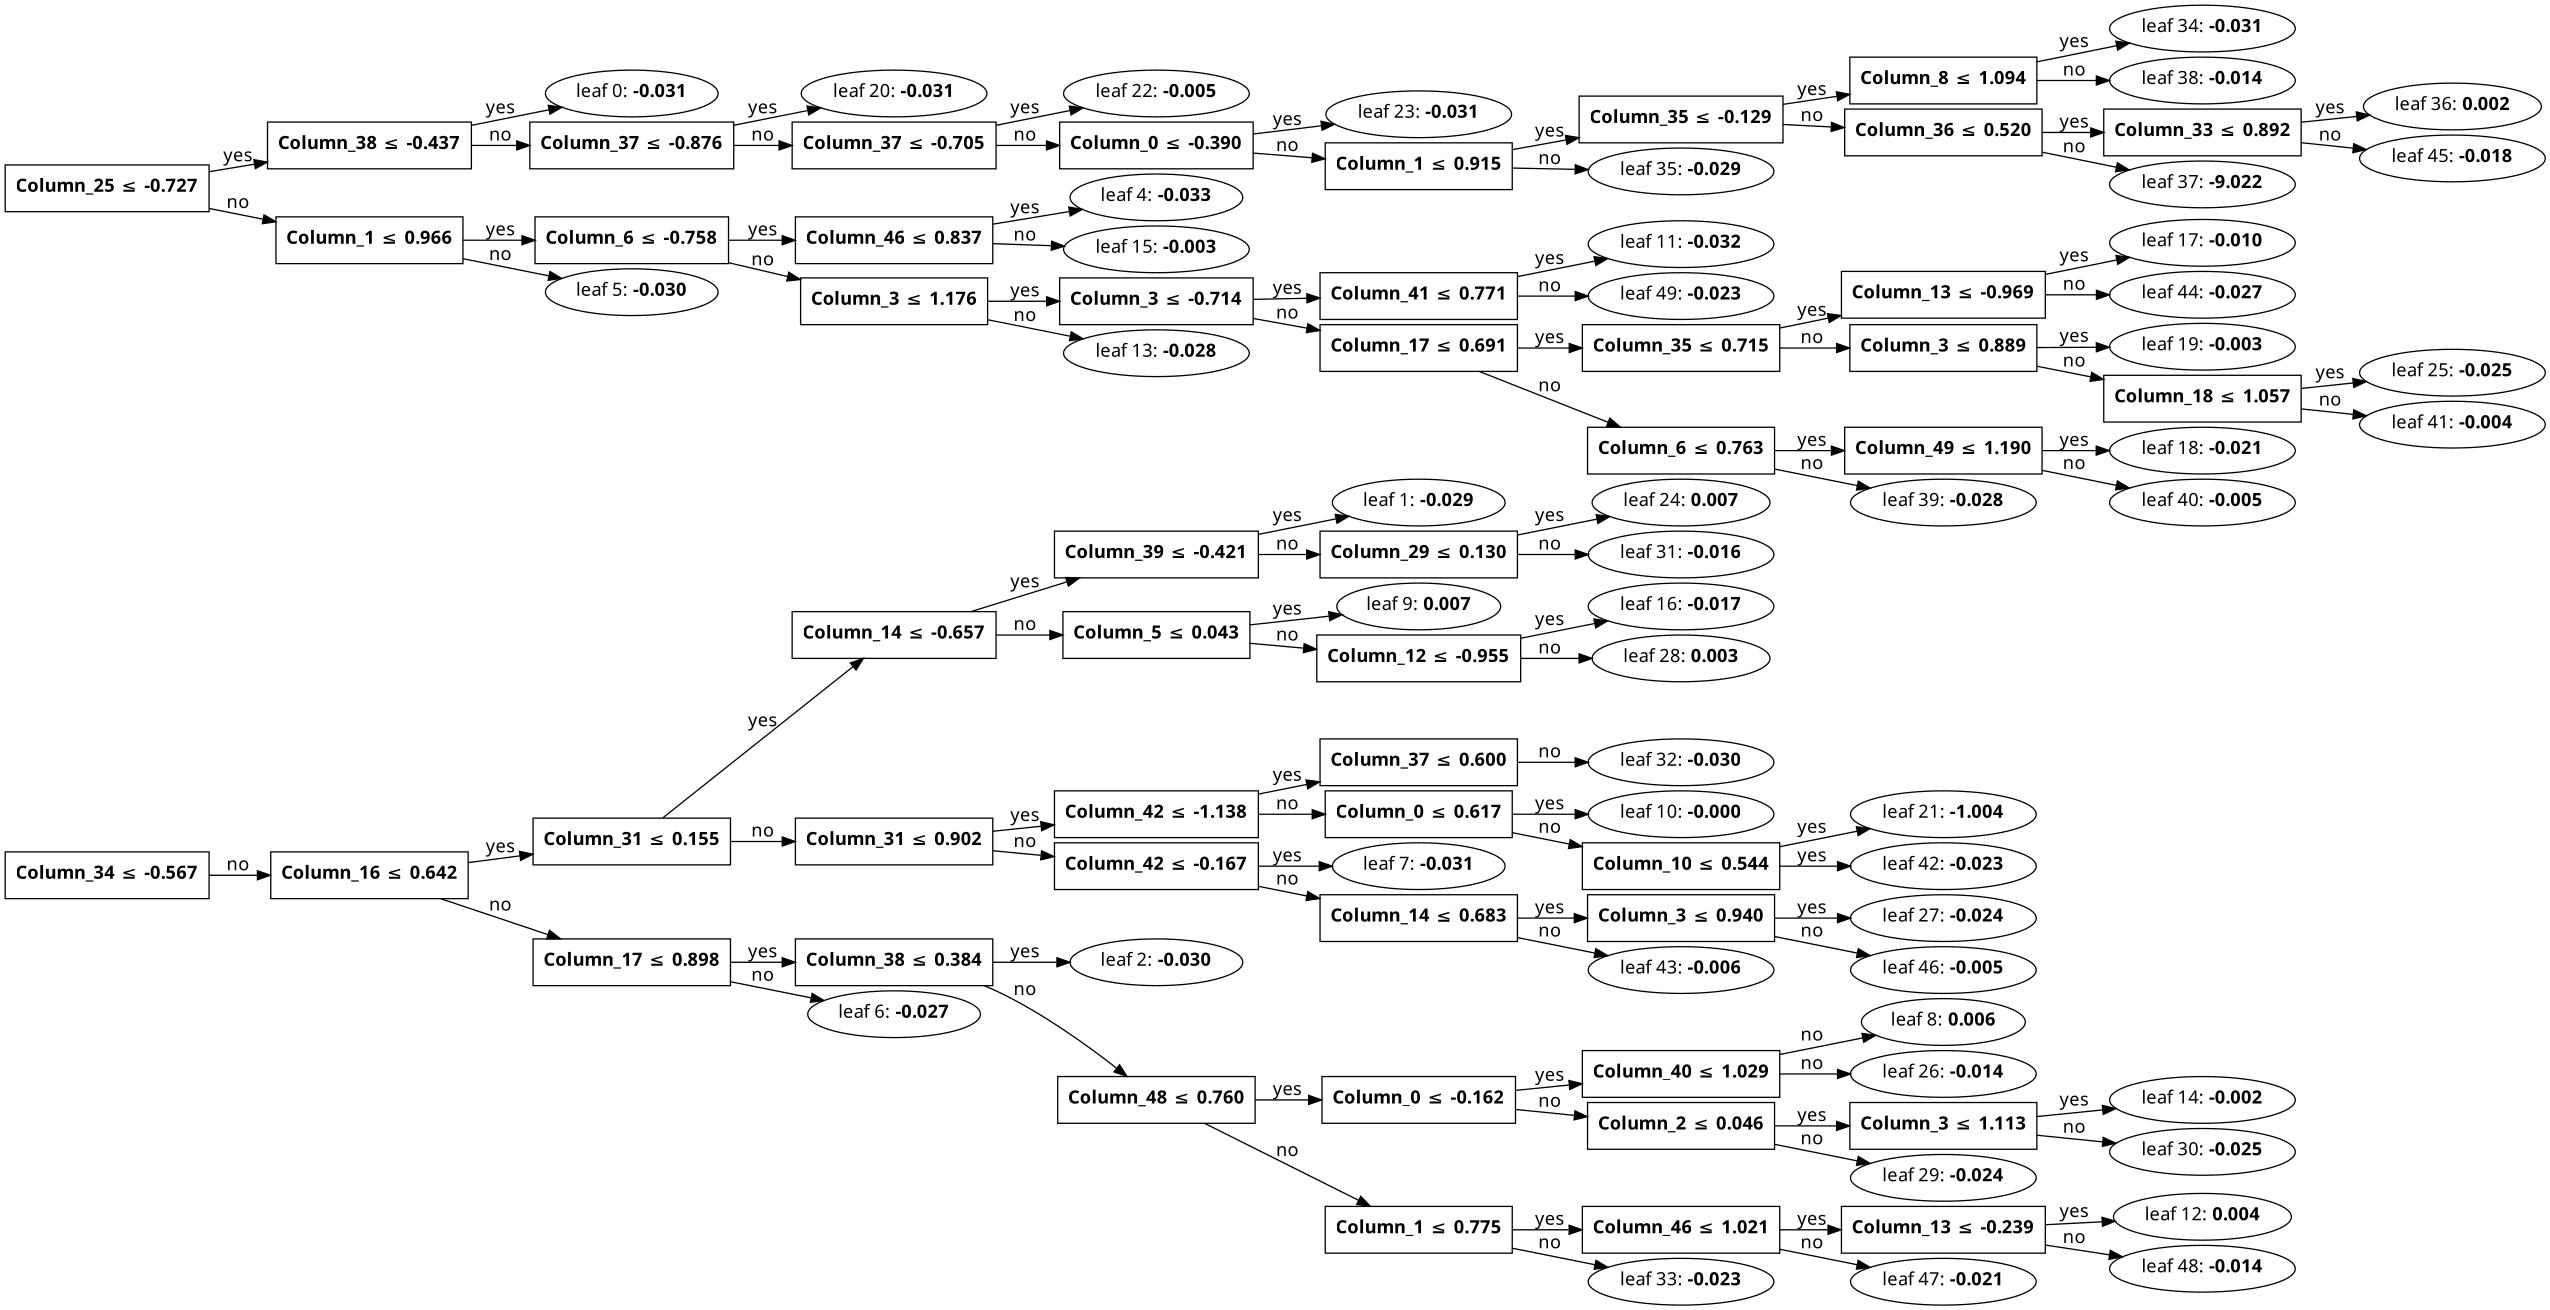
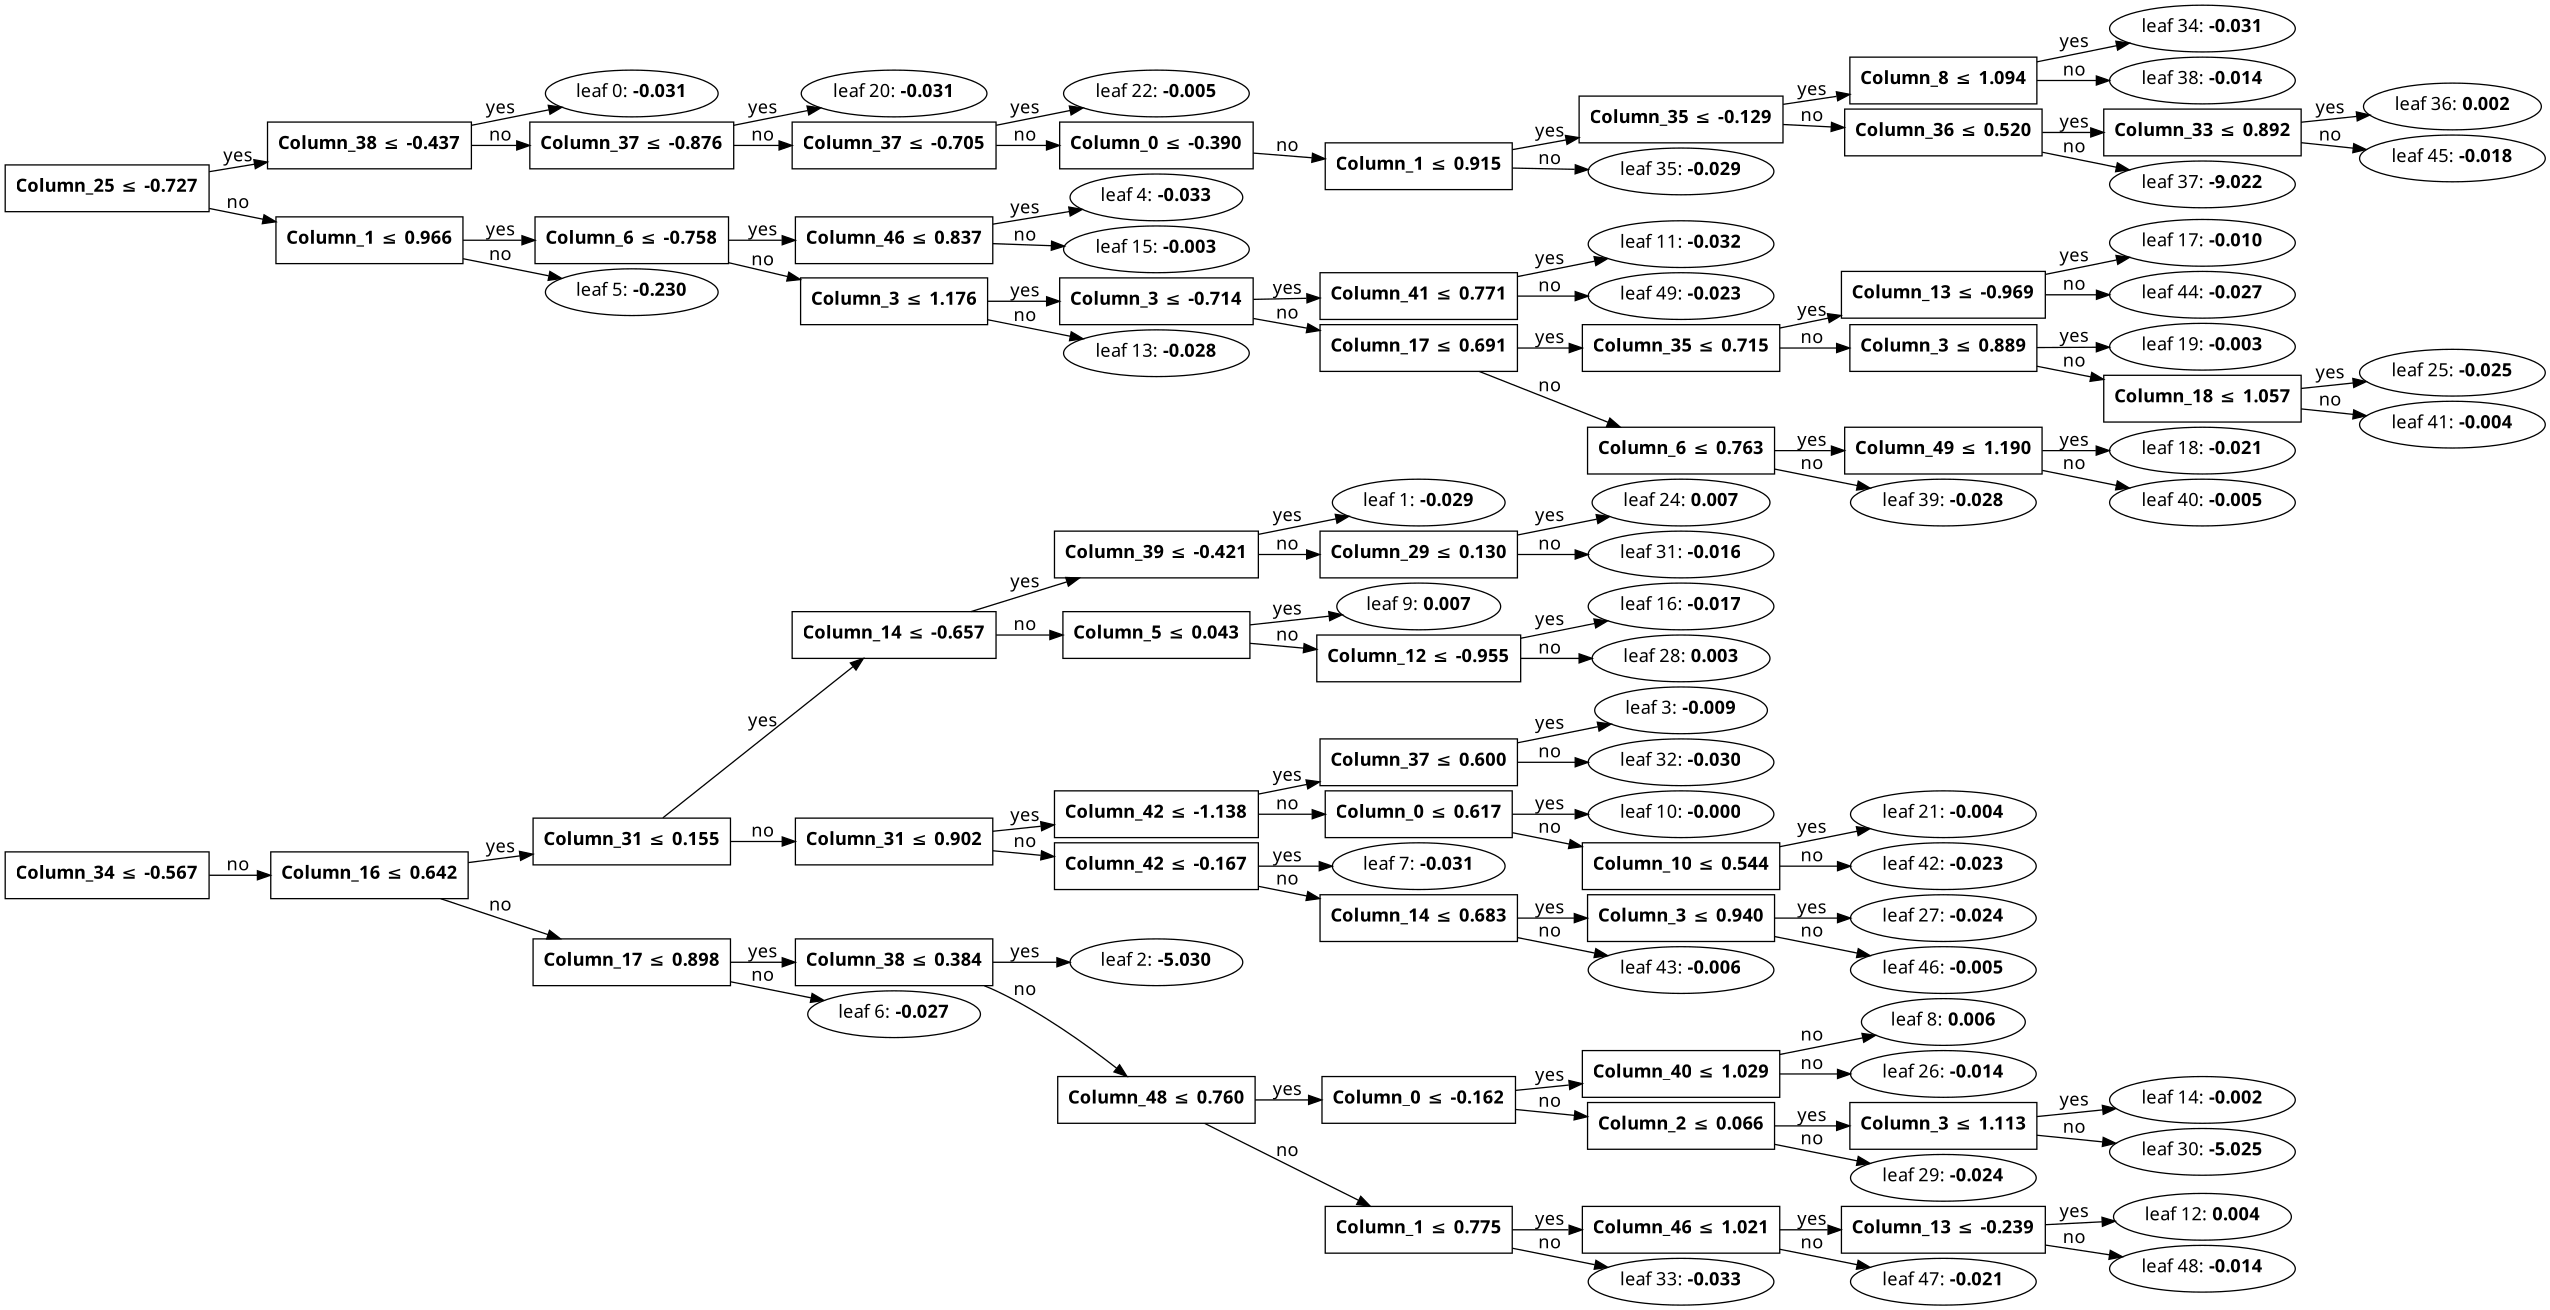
  digraph {
    fontname="Noto Sans"
    nodesep=0.05
    rankdir=LR
    ranksep=0.3
    node [fontname="Noto Sans"]
    edge [fontname="Noto Sans"]
    n1 [fillcolor=white label=<<B>Column_34</B> &#8804; <B>-0.567</B>> shape=rectangle]
    n2 [fillcolor=white label=<<B>Column_16</B> &#8804; <B>0.642</B>> shape=rectangle]
    n3 [fillcolor=white label=<<B>Column_25</B> &#8804; <B>-0.727</B>> shape=rectangle]
    n4 [fillcolor=white label=<<B>Column_38</B> &#8804; <B>-0.437</B>> shape=rectangle]
    n5 [fillcolor=white label=<<B>Column_1</B> &#8804; <B>0.966</B>> shape=rectangle]
    n6 [fillcolor=white label=<<B>Column_31</B> &#8804; <B>0.155</B>> shape=rectangle]
    n7 [fillcolor=white label=<<B>Column_17</B> &#8804; <B>0.898</B>> shape=rectangle]
    n8 [label=<leaf 0: <B>-0.031</B>>]
    n9 [fillcolor=white label=<<B>Column_37</B> &#8804; <B>-0.876</B>> shape=rectangle]
    n10 [fillcolor=white label=<<B>Column_6</B> &#8804; <B>-0.758</B>> shape=rectangle]
-   n11 [label=<leaf 5: <B>-0.030</B>>]
+   n11 [label=<leaf 5: <B>-0.230</B>>]
    n12 [label=<leaf 20: <B>-0.031</B>>]
    n13 [fillcolor=white label=<<B>Column_37</B> &#8804; <B>-0.705</B>> shape=rectangle]
    n14 [label=<leaf 22: <B>-0.005</B>>]
    n15 [fillcolor=white label=<<B>Column_0</B> &#8804; <B>-0.390</B>> shape=rectangle]
-   n16 [label=<leaf 23: <B>-0.031</B>>]
    n17 [fillcolor=white label=<<B>Column_1</B> &#8804; <B>0.915</B>> shape=rectangle]
    n18 [fillcolor=white label=<<B>Column_35</B> &#8804; <B>-0.129</B>> shape=rectangle]
    n19 [label=<leaf 35: <B>-0.029</B>>]
    n20 [fillcolor=white label=<<B>Column_8</B> &#8804; <B>1.094</B>> shape=rectangle]
    n21 [fillcolor=white label=<<B>Column_36</B> &#8804; <B>0.520</B>> shape=rectangle]
    n22 [label=<leaf 34: <B>-0.031</B>>]
    n23 [label=<leaf 38: <B>-0.014</B>>]
    n24 [fillcolor=white label=<<B>Column_33</B> &#8804; <B>0.892</B>> shape=rectangle]
    n25 [label=<leaf 37: <B>-9.022</B>>]
    n26 [label=<leaf 36: <B>0.002</B>>]
    n27 [label=<leaf 45: <B>-0.018</B>>]
    n28 [fillcolor=white label=<<B>Column_46</B> &#8804; <B>0.837</B>> shape=rectangle]
    n29 [fillcolor=white label=<<B>Column_3</B> &#8804; <B>1.176</B>> shape=rectangle]
    n30 [label=<leaf 4: <B>-0.033</B>>]
    n31 [label=<leaf 15: <B>-0.003</B>>]
    n32 [fillcolor=white label=<<B>Column_3</B> &#8804; <B>-0.714</B>> shape=rectangle]
    n33 [label=<leaf 13: <B>-0.028</B>>]
    n34 [fillcolor=white label=<<B>Column_41</B> &#8804; <B>0.771</B>> shape=rectangle]
    n35 [fillcolor=white label=<<B>Column_17</B> &#8804; <B>0.691</B>> shape=rectangle]
    n36 [label=<leaf 11: <B>-0.032</B>>]
    n37 [label=<leaf 49: <B>-0.023</B>>]
    n38 [fillcolor=white label=<<B>Column_35</B> &#8804; <B>0.715</B>> shape=rectangle]
    n39 [fillcolor=white label=<<B>Column_6</B> &#8804; <B>0.763</B>> shape=rectangle]
    n40 [fillcolor=white label=<<B>Column_13</B> &#8804; <B>-0.969</B>> shape=rectangle]
    n41 [fillcolor=white label=<<B>Column_3</B> &#8804; <B>0.889</B>> shape=rectangle]
    n42 [fillcolor=white label=<<B>Column_49</B> &#8804; <B>1.190</B>> shape=rectangle]
    n43 [label=<leaf 39: <B>-0.028</B>>]
    n44 [label=<leaf 17: <B>-0.010</B>>]
    n45 [label=<leaf 44: <B>-0.027</B>>]
    n46 [label=<leaf 19: <B>-0.003</B>>]
    n47 [fillcolor=white label=<<B>Column_18</B> &#8804; <B>1.057</B>> shape=rectangle]
    n48 [label=<leaf 25: <B>-0.025</B>>]
    n49 [label=<leaf 41: <B>-0.004</B>>]
    n50 [label=<leaf 18: <B>-0.021</B>>]
    n51 [label=<leaf 40: <B>-0.005</B>>]
    n52 [fillcolor=white label=<<B>Column_14</B> &#8804; <B>-0.657</B>> shape=rectangle]
    n53 [fillcolor=white label=<<B>Column_31</B> &#8804; <B>0.902</B>> shape=rectangle]
    n54 [fillcolor=white label=<<B>Column_38</B> &#8804; <B>0.384</B>> shape=rectangle]
    n55 [label=<leaf 6: <B>-0.027</B>>]
    n56 [fillcolor=white label=<<B>Column_39</B> &#8804; <B>-0.421</B>> shape=rectangle]
    n57 [fillcolor=white label=<<B>Column_5</B> &#8804; <B>0.043</B>> shape=rectangle]
    n58 [fillcolor=white label=<<B>Column_42</B> &#8804; <B>-1.138</B>> shape=rectangle]
    n59 [fillcolor=white label=<<B>Column_42</B> &#8804; <B>-0.167</B>> shape=rectangle]
    n60 [label=<leaf 1: <B>-0.029</B>>]
    n61 [fillcolor=white label=<<B>Column_29</B> &#8804; <B>0.130</B>> shape=rectangle]
    n62 [label=<leaf 9: <B>0.007</B>>]
    n63 [fillcolor=white label=<<B>Column_12</B> &#8804; <B>-0.955</B>> shape=rectangle]
    n64 [label=<leaf 24: <B>0.007</B>>]
    n65 [label=<leaf 31: <B>-0.016</B>>]
    n66 [label=<leaf 16: <B>-0.017</B>>]
    n67 [label=<leaf 28: <B>0.003</B>>]
    n68 [fillcolor=white label=<<B>Column_37</B> &#8804; <B>0.600</B>> shape=rectangle]
    n69 [fillcolor=white label=<<B>Column_0</B> &#8804; <B>0.617</B>> shape=rectangle]
    n70 [label=<leaf 7: <B>-0.031</B>>]
    n71 [fillcolor=white label=<<B>Column_14</B> &#8804; <B>0.683</B>> shape=rectangle]
+   n72 [label=<leaf 3: <B>-0.009</B>>]
    n73 [label=<leaf 32: <B>-0.030</B>>]
    n74 [label=<leaf 10: <B>-0.000</B>>]
    n75 [fillcolor=white label=<<B>Column_10</B> &#8804; <B>0.544</B>> shape=rectangle]
-   n76 [label=<leaf 21: <B>-1.004</B>>]
+   n76 [label=<leaf 21: <B>-0.004</B>>]
    n77 [label=<leaf 42: <B>-0.023</B>>]
    n78 [fillcolor=white label=<<B>Column_3</B> &#8804; <B>0.940</B>> shape=rectangle]
    n79 [label=<leaf 43: <B>-0.006</B>>]
    n80 [label=<leaf 27: <B>-0.024</B>>]
    n81 [label=<leaf 46: <B>-0.005</B>>]
-   n82 [label=<leaf 2: <B>-0.030</B>>]
+   n82 [label=<leaf 2: <B>-5.030</B>>]
    n83 [fillcolor=white label=<<B>Column_48</B> &#8804; <B>0.760</B>> shape=rectangle]
    n84 [fillcolor=white label=<<B>Column_0</B> &#8804; <B>-0.162</B>> shape=rectangle]
    n85 [fillcolor=white label=<<B>Column_1</B> &#8804; <B>0.775</B>> shape=rectangle]
    n86 [fillcolor=white label=<<B>Column_40</B> &#8804; <B>1.029</B>> shape=rectangle]
-   n87 [fillcolor=white label=<<B>Column_2</B> &#8804; <B>0.046</B>> shape=rectangle]
+   n87 [fillcolor=white label=<<B>Column_2</B> &#8804; <B>0.066</B>> shape=rectangle]
    n88 [fillcolor=white label=<<B>Column_46</B> &#8804; <B>1.021</B>> shape=rectangle]
-   n89 [label=<leaf 33: <B>-0.023</B>>]
+   n89 [label=<leaf 33: <B>-0.033</B>>]
    n90 [label=<leaf 8: <B>0.006</B>>]
    n91 [label=<leaf 26: <B>-0.014</B>>]
    n92 [fillcolor=white label=<<B>Column_3</B> &#8804; <B>1.113</B>> shape=rectangle]
    n93 [label=<leaf 29: <B>-0.024</B>>]
    n94 [label=<leaf 14: <B>-0.002</B>>]
-   n95 [label=<leaf 30: <B>-0.025</B>>]
+   n95 [label=<leaf 30: <B>-5.025</B>>]
    n96 [fillcolor=white label=<<B>Column_13</B> &#8804; <B>-0.239</B>> shape=rectangle]
    n97 [label=<leaf 47: <B>-0.021</B>>]
    n98 [label=<leaf 12: <B>0.004</B>>]
    n99 [label=<leaf 48: <B>-0.014</B>>]
    n1 -> n2 [label=no]
    n2 -> n6 [label=yes]
    n2 -> n7 [label=no]
    n3 -> n4 [label=yes]
    n3 -> n5 [label=no]
    n4 -> n8 [label=yes]
    n4 -> n9 [label=no]
    n5 -> n10 [label=yes]
    n5 -> n11 [label=no]
    n6 -> n52 [label=yes]
    n6 -> n53 [label=no]
    n7 -> n54 [label=yes]
    n7 -> n55 [label=no]
    n9 -> n12 [label=yes]
    n9 -> n13 [label=no]
    n10 -> n28 [label=yes]
    n10 -> n29 [label=no]
    n13 -> n14 [label=yes]
    n13 -> n15 [label=no]
-   n15 -> n16 [label=yes]
    n15 -> n17 [label=no]
    n17 -> n18 [label=yes]
    n17 -> n19 [label=no]
    n18 -> n20 [label=yes]
    n18 -> n21 [label=no]
    n20 -> n22 [label=yes]
    n20 -> n23 [label=no]
    n21 -> n24 [label=yes]
    n21 -> n25 [label=no]
    n24 -> n26 [label=yes]
    n24 -> n27 [label=no]
    n28 -> n30 [label=yes]
    n28 -> n31 [label=no]
    n29 -> n32 [label=yes]
    n29 -> n33 [label=no]
    n32 -> n34 [label=yes]
    n32 -> n35 [label=no]
    n34 -> n36 [label=yes]
    n34 -> n37 [label=no]
    n35 -> n38 [label=yes]
    n35 -> n39 [label=no]
    n38 -> n40 [label=yes]
    n38 -> n41 [label=no]
    n39 -> n42 [label=yes]
    n39 -> n43 [label=no]
    n40 -> n44 [label=yes]
    n40 -> n45 [label=no]
    n41 -> n46 [label=yes]
    n41 -> n47 [label=no]
    n42 -> n50 [label=yes]
    n42 -> n51 [label=no]
    n47 -> n48 [label=yes]
    n47 -> n49 [label=no]
    n52 -> n56 [label=yes]
    n52 -> n57 [label=no]
    n53 -> n58 [label=yes]
    n53 -> n59 [label=no]
    n54 -> n82 [label=yes]
    n54 -> n83 [label=no]
    n56 -> n60 [label=yes]
    n56 -> n61 [label=no]
    n57 -> n62 [label=yes]
    n57 -> n63 [label=no]
    n58 -> n68 [label=yes]
    n58 -> n69 [label=no]
    n59 -> n70 [label=yes]
    n59 -> n71 [label=no]
    n61 -> n64 [label=yes]
    n61 -> n65 [label=no]
    n63 -> n66 [label=yes]
    n63 -> n67 [label=no]
+   n68 -> n72 [label=yes]
    n68 -> n73 [label=no]
    n69 -> n74 [label=yes]
    n69 -> n75 [label=no]
    n71 -> n78 [label=yes]
    n71 -> n79 [label=no]
    n75 -> n76 [label=yes]
-   n75 -> n77 [label=yes]
+   n75 -> n77 [label=no]
    n78 -> n80 [label=yes]
    n78 -> n81 [label=no]
    n83 -> n84 [label=yes]
    n83 -> n85 [label=no]
    n84 -> n86 [label=yes]
    n84 -> n87 [label=no]
    n85 -> n88 [label=yes]
    n85 -> n89 [label=no]
    n86 -> n90 [label=no]
    n86 -> n91 [label=no]
    n87 -> n92 [label=yes]
    n87 -> n93 [label=no]
    n88 -> n96 [label=yes]
    n88 -> n97 [label=no]
    n92 -> n94 [label=yes]
    n92 -> n95 [label=no]
    n96 -> n98 [label=yes]
    n96 -> n99 [label=no]
  }
